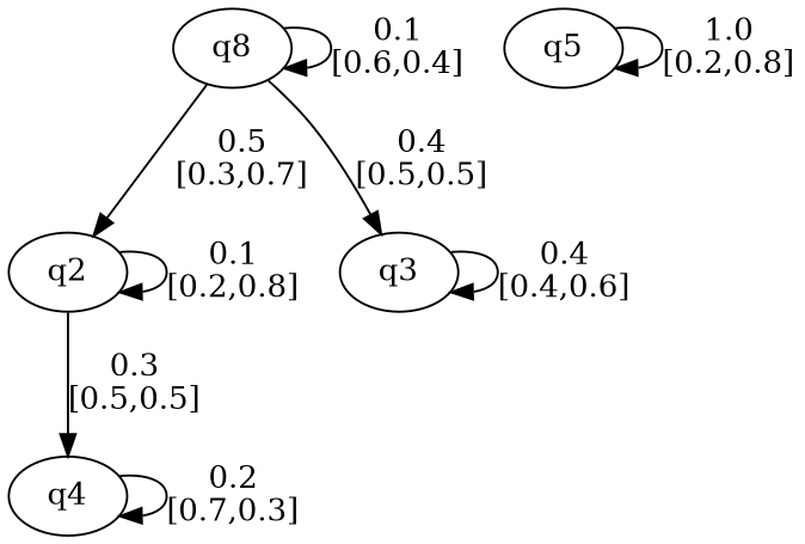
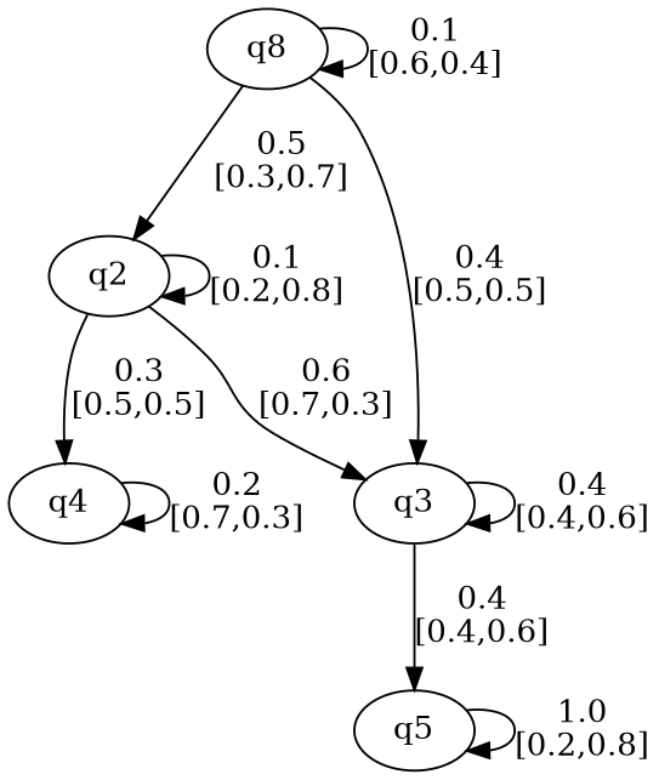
  digraph {
    rankdir=TB
    n1 [label=q8]
    n2 [label=q2]
    n3 [label=q3]
    n4 [label=q4]
    n5 [label=q5]
    n1 -> n1 [label="0.1\n[0.6,0.4]"]
    n1 -> n2 [label="0.5\n[0.3,0.7]"]
    n1 -> n3 [label="0.4\n[0.5,0.5]"]
    n2 -> n2 [label="0.1\n[0.2,0.8]"]
+   n2 -> n3 [label="0.6\n[0.7,0.3]"]
    n2 -> n4 [label="0.3\n[0.5,0.5]"]
    n3 -> n3 [label="0.4\n[0.4,0.6]"]
+   n3 -> n5 [label="0.4\n[0.4,0.6]"]
    n4 -> n4 [label="0.2\n[0.7,0.3]"]
    n5 -> n5 [label="1.0\n[0.2,0.8]"]
  }
